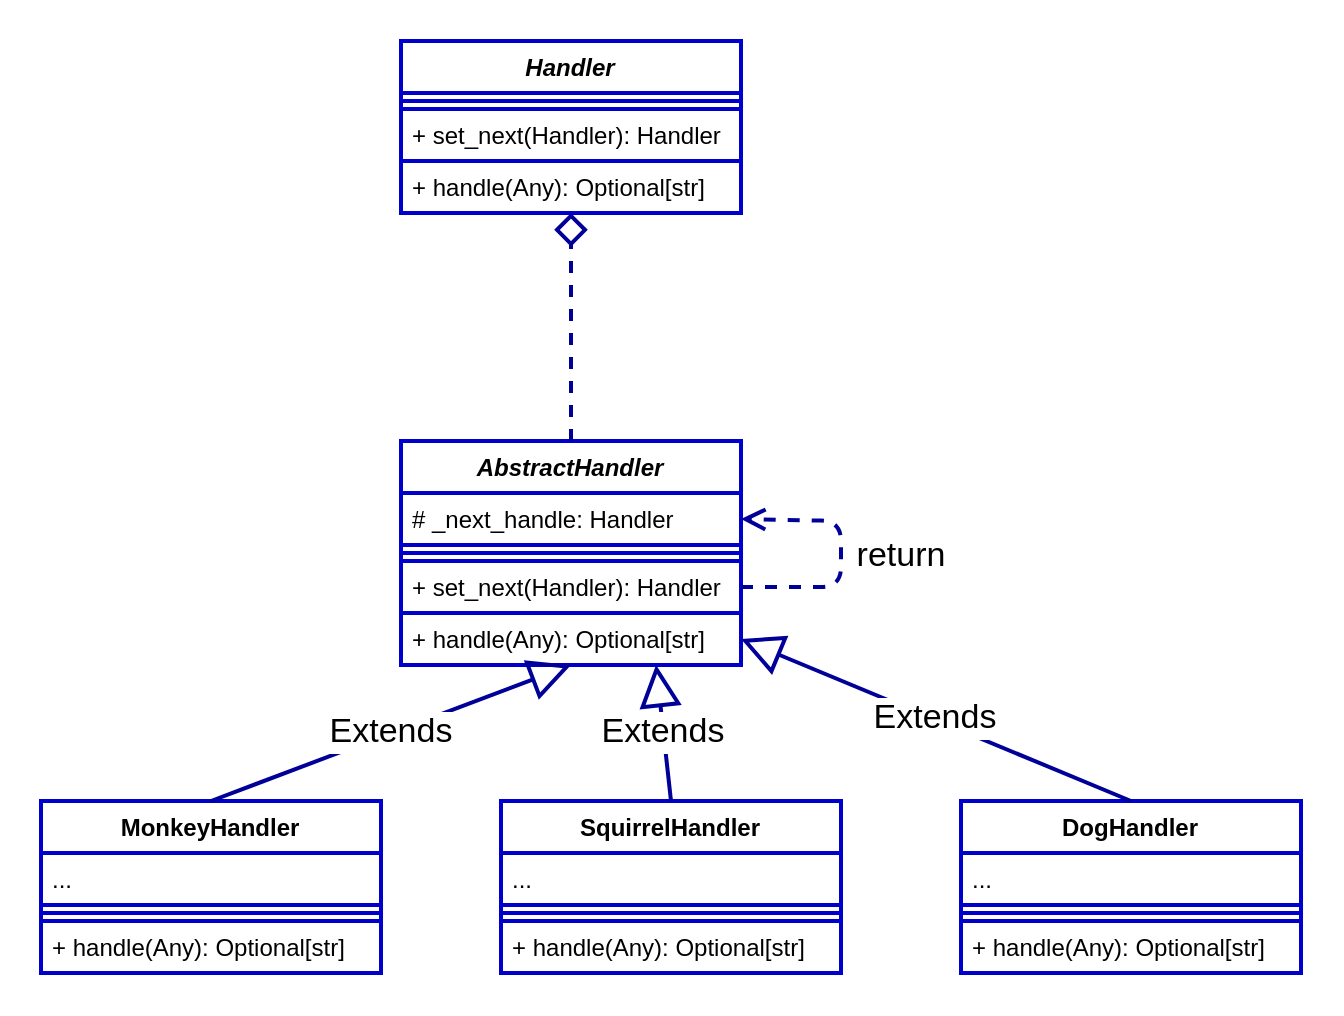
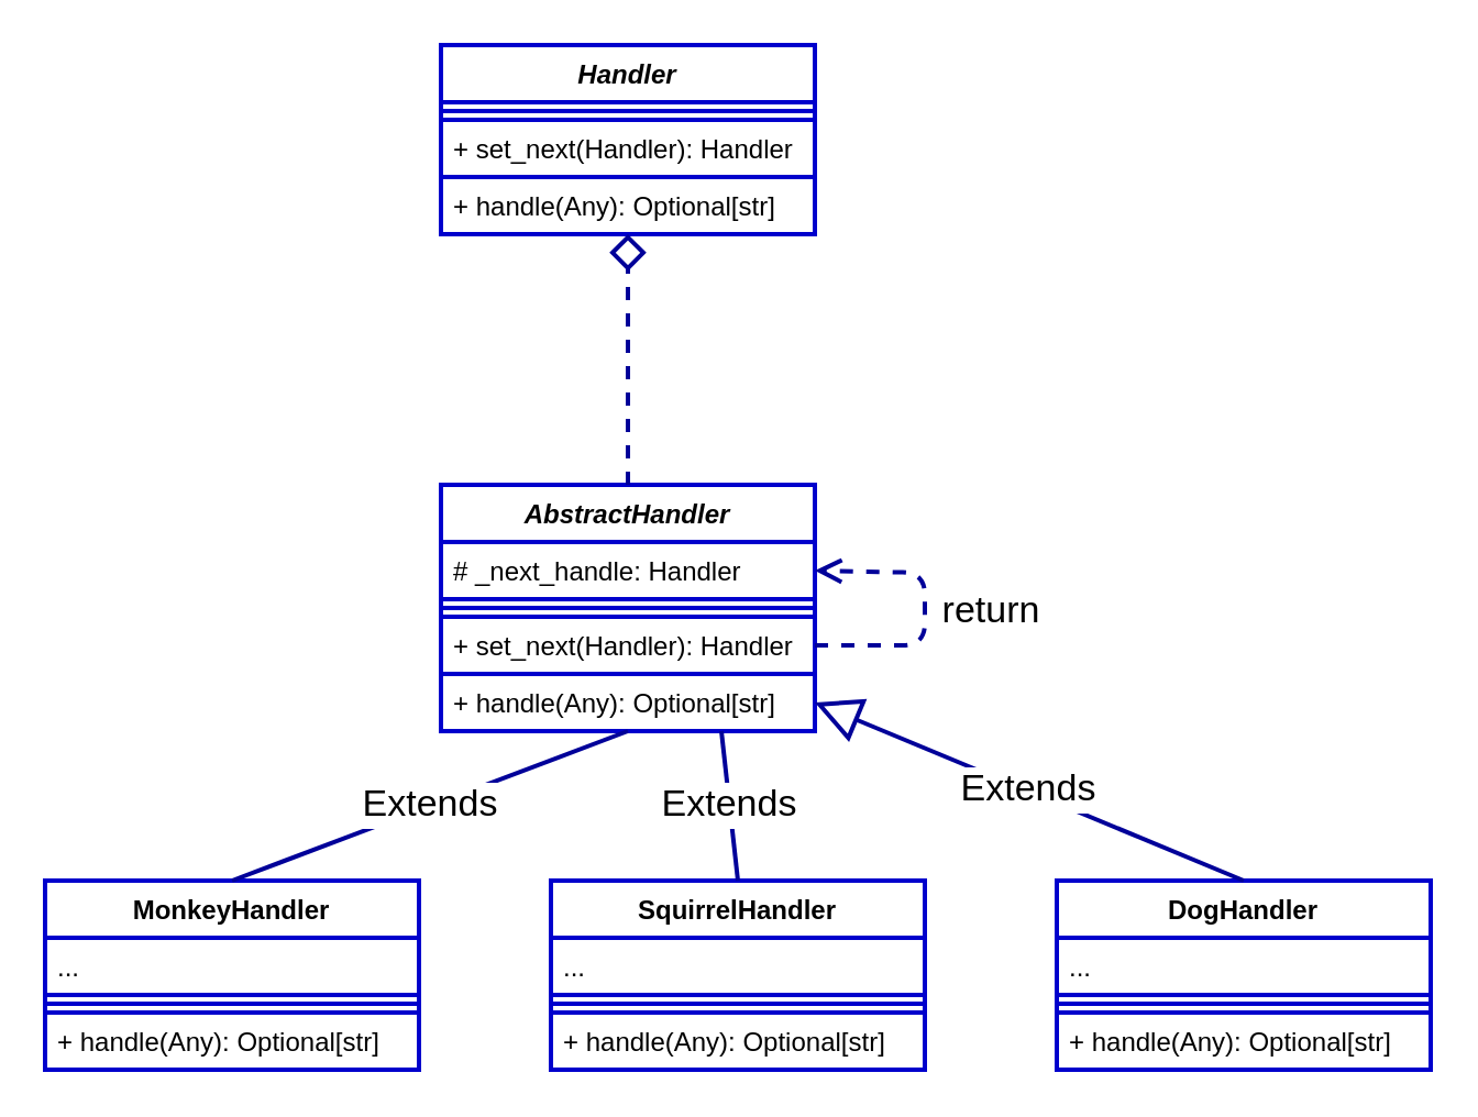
  <mxCell id="0" />
  <mxCell id="1" parent="0" />
  <mxCell id="2" value="AbstractHandler" style="swimlane;fontStyle=3;align=center;verticalAlign=top;childLayout=stackLayout;horizontal=1;startSize=26;horizontalStack=0;resizeParent=1;resizeParentMax=0;resizeLast=0;collapsible=1;marginBottom=0;fontColor=#000000;strokeColor=#0000CC;strokeWidth=2;fillColor=#FFFFFF;" vertex="1" parent="1"><mxGeometry x="200" y="220" width="170" height="112" as="geometry" /></mxCell>
  <mxCell id="3" value="# _next_handle: Handler" style="text;align=left;verticalAlign=top;spacingLeft=4;spacingRight=4;overflow=hidden;rotatable=0;points=[[0,0.5],[1,0.5]];portConstraint=eastwest;fontColor=#000000;strokeColor=#0000CC;strokeWidth=2;fillColor=#FFFFFF;" vertex="1" parent="2"><mxGeometry y="26" width="170" height="26" as="geometry" /></mxCell>
  <mxCell id="4" value="" style="line;strokeWidth=2;align=left;verticalAlign=middle;spacingTop=-1;spacingLeft=3;spacingRight=3;rotatable=0;labelPosition=right;points=[];portConstraint=eastwest;fontColor=#000000;strokeColor=#0000CC;fillColor=#FFFFFF;" vertex="1" parent="2"><mxGeometry y="52" width="170" height="8" as="geometry" /></mxCell>
  <mxCell id="5" value="+ set_next(Handler): Handler" style="text;align=left;verticalAlign=top;spacingLeft=4;spacingRight=4;overflow=hidden;rotatable=0;points=[[0,0.5],[1,0.5]];portConstraint=eastwest;fontColor=#000000;strokeColor=#0000CC;strokeWidth=2;fillColor=#FFFFFF;" vertex="1" parent="2"><mxGeometry y="60" width="170" height="26" as="geometry" /></mxCell>
  <mxCell id="6" value="+ handle(Any): Optional[str]" style="text;align=left;verticalAlign=top;spacingLeft=4;spacingRight=4;overflow=hidden;rotatable=0;points=[[0,0.5],[1,0.5]];portConstraint=eastwest;fontColor=#000000;strokeColor=#0000CC;strokeWidth=2;fillColor=#FFFFFF;" vertex="1" parent="2"><mxGeometry y="86" width="170" height="26" as="geometry" /></mxCell>
  <mxCell id="7" value="return" style="html=1;verticalAlign=bottom;endArrow=open;dashed=1;endSize=8;strokeColor=#000099;strokeWidth=2;entryX=1;entryY=0.5;entryDx=0;entryDy=0;exitX=1;exitY=0.5;exitDx=0;exitDy=0;fontSize=17;fontColor=#000000;labelBackgroundColor=#FFFFFF;" edge="1" parent="2" source="5" target="3"><mxGeometry x="-0.248" y="30" relative="1" as="geometry"><mxPoint x="320" y="111" as="sourcePoint" /><mxPoint x="240" y="111" as="targetPoint" /><Array as="points"><mxPoint x="220" y="73" /><mxPoint x="220" y="40" /></Array><mxPoint x="60" y="-3" as="offset" /></mxGeometry></mxCell>
  <mxCell id="8" value="Handler" style="swimlane;fontStyle=3;align=center;verticalAlign=top;childLayout=stackLayout;horizontal=1;startSize=26;horizontalStack=0;resizeParent=1;resizeParentMax=0;resizeLast=0;collapsible=1;marginBottom=0;fontColor=#000000;strokeColor=#0000CC;strokeWidth=2;fillColor=#FFFFFF;" vertex="1" parent="1"><mxGeometry x="200" y="20" width="170" height="86" as="geometry" /></mxCell>
  <mxCell id="9" value="" style="line;strokeWidth=2;align=left;verticalAlign=middle;spacingTop=-1;spacingLeft=3;spacingRight=3;rotatable=0;labelPosition=right;points=[];portConstraint=eastwest;fontColor=#000000;strokeColor=#0000CC;fillColor=#FFFFFF;" vertex="1" parent="8"><mxGeometry y="26" width="170" height="8" as="geometry" /></mxCell>
  <mxCell id="10" value="+ set_next(Handler): Handler" style="text;align=left;verticalAlign=top;spacingLeft=4;spacingRight=4;overflow=hidden;rotatable=0;points=[[0,0.5],[1,0.5]];portConstraint=eastwest;fontColor=#000000;strokeColor=#0000CC;strokeWidth=2;fillColor=#FFFFFF;" vertex="1" parent="8"><mxGeometry y="34" width="170" height="26" as="geometry" /></mxCell>
  <mxCell id="11" value="+ handle(Any): Optional[str]" style="text;align=left;verticalAlign=top;spacingLeft=4;spacingRight=4;overflow=hidden;rotatable=0;points=[[0,0.5],[1,0.5]];portConstraint=eastwest;fontColor=#000000;strokeColor=#0000CC;strokeWidth=2;fillColor=#FFFFFF;" vertex="1" parent="8"><mxGeometry y="60" width="170" height="26" as="geometry" /></mxCell>
  <mxCell id="12" value="MonkeyHandler" style="swimlane;fontStyle=1;align=center;verticalAlign=top;childLayout=stackLayout;horizontal=1;startSize=26;horizontalStack=0;resizeParent=1;resizeParentMax=0;resizeLast=0;collapsible=1;marginBottom=0;fontColor=#000000;strokeColor=#0000CC;strokeWidth=2;fillColor=#FFFFFF;" vertex="1" parent="1"><mxGeometry x="20" y="400" width="170" height="86" as="geometry" /></mxCell>
  <mxCell id="13" value="..." style="text;align=left;verticalAlign=top;spacingLeft=4;spacingRight=4;overflow=hidden;rotatable=0;points=[[0,0.5],[1,0.5]];portConstraint=eastwest;fontColor=#000000;strokeColor=#0000CC;strokeWidth=2;fillColor=#FFFFFF;" vertex="1" parent="12"><mxGeometry y="26" width="170" height="26" as="geometry" /></mxCell>
  <mxCell id="14" value="" style="line;strokeWidth=2;align=left;verticalAlign=middle;spacingTop=-1;spacingLeft=3;spacingRight=3;rotatable=0;labelPosition=right;points=[];portConstraint=eastwest;fontColor=#000000;strokeColor=#0000CC;fillColor=#FFFFFF;" vertex="1" parent="12"><mxGeometry y="52" width="170" height="8" as="geometry" /></mxCell>
  <mxCell id="15" value="+ handle(Any): Optional[str]" style="text;align=left;verticalAlign=top;spacingLeft=4;spacingRight=4;overflow=hidden;rotatable=0;points=[[0,0.5],[1,0.5]];portConstraint=eastwest;fontColor=#000000;strokeColor=#0000CC;strokeWidth=2;fillColor=#FFFFFF;" vertex="1" parent="12"><mxGeometry y="60" width="170" height="26" as="geometry" /></mxCell>
  <mxCell id="16" value="SquirrelHandler" style="swimlane;fontStyle=1;align=center;verticalAlign=top;childLayout=stackLayout;horizontal=1;startSize=26;horizontalStack=0;resizeParent=1;resizeParentMax=0;resizeLast=0;collapsible=1;marginBottom=0;fontColor=#000000;strokeColor=#0000CC;strokeWidth=2;fillColor=#FFFFFF;" vertex="1" parent="1"><mxGeometry x="250" y="400" width="170" height="86" as="geometry" /></mxCell>
  <mxCell id="17" value="..." style="text;align=left;verticalAlign=top;spacingLeft=4;spacingRight=4;overflow=hidden;rotatable=0;points=[[0,0.5],[1,0.5]];portConstraint=eastwest;fontColor=#000000;strokeColor=#0000CC;strokeWidth=2;fillColor=#FFFFFF;" vertex="1" parent="16"><mxGeometry y="26" width="170" height="26" as="geometry" /></mxCell>
  <mxCell id="18" value="" style="line;strokeWidth=2;align=left;verticalAlign=middle;spacingTop=-1;spacingLeft=3;spacingRight=3;rotatable=0;labelPosition=right;points=[];portConstraint=eastwest;fontColor=#000000;strokeColor=#0000CC;fillColor=#FFFFFF;" vertex="1" parent="16"><mxGeometry y="52" width="170" height="8" as="geometry" /></mxCell>
  <mxCell id="19" value="+ handle(Any): Optional[str]" style="text;align=left;verticalAlign=top;spacingLeft=4;spacingRight=4;overflow=hidden;rotatable=0;points=[[0,0.5],[1,0.5]];portConstraint=eastwest;fontColor=#000000;strokeColor=#0000CC;strokeWidth=2;fillColor=#FFFFFF;" vertex="1" parent="16"><mxGeometry y="60" width="170" height="26" as="geometry" /></mxCell>
  <mxCell id="20" value="DogHandler" style="swimlane;fontStyle=1;align=center;verticalAlign=top;childLayout=stackLayout;horizontal=1;startSize=26;horizontalStack=0;resizeParent=1;resizeParentMax=0;resizeLast=0;collapsible=1;marginBottom=0;fontColor=#000000;strokeColor=#0000CC;strokeWidth=2;fillColor=#FFFFFF;" vertex="1" parent="1"><mxGeometry x="480" y="400" width="170" height="86" as="geometry" /></mxCell>
  <mxCell id="21" value="..." style="text;align=left;verticalAlign=top;spacingLeft=4;spacingRight=4;overflow=hidden;rotatable=0;points=[[0,0.5],[1,0.5]];portConstraint=eastwest;fontColor=#000000;strokeColor=#0000CC;strokeWidth=2;fillColor=#FFFFFF;" vertex="1" parent="20"><mxGeometry y="26" width="170" height="26" as="geometry" /></mxCell>
  <mxCell id="22" value="" style="line;strokeWidth=2;align=left;verticalAlign=middle;spacingTop=-1;spacingLeft=3;spacingRight=3;rotatable=0;labelPosition=right;points=[];portConstraint=eastwest;fontColor=#000000;strokeColor=#0000CC;fillColor=#FFFFFF;" vertex="1" parent="20"><mxGeometry y="52" width="170" height="8" as="geometry" /></mxCell>
  <mxCell id="23" value="+ handle(Any): Optional[str]" style="text;align=left;verticalAlign=top;spacingLeft=4;spacingRight=4;overflow=hidden;rotatable=0;points=[[0,0.5],[1,0.5]];portConstraint=eastwest;fontColor=#000000;strokeColor=#0000CC;strokeWidth=2;fillColor=#FFFFFF;" vertex="1" parent="20"><mxGeometry y="60" width="170" height="26" as="geometry" /></mxCell>
  <mxCell id="24" value="" style="endArrow=diamond;dashed=1;endFill=0;endSize=12;html=1;strokeWidth=2;strokeColor=#000099;entryX=0.5;entryY=1;entryDx=0;entryDy=0;exitX=0.5;exitY=0;exitDx=0;exitDy=0;" edge="1" parent="1" source="2" target="8"><mxGeometry width="160" relative="1" as="geometry"><mxPoint x="140" y="170" as="sourcePoint" /><mxPoint x="300" y="170" as="targetPoint" /></mxGeometry></mxCell>
- <mxCell id="25" value="Extends" style="endArrow=block;endSize=16;endFill=0;html=1;labelBackgroundColor=#FFFFFF;strokeColor=#000099;strokeWidth=2;fontSize=17;fontColor=#000000;exitX=0.5;exitY=0;exitDx=0;exitDy=0;entryX=0.5;entryY=1;entryDx=0;entryDy=0;" edge="1" parent="1" source="12" target="2"><mxGeometry width="160" relative="1" as="geometry"><mxPoint x="260" y="330" as="sourcePoint" /><mxPoint x="420" y="330" as="targetPoint" /></mxGeometry></mxCell>
- <mxCell id="26" value="Extends" style="endArrow=block;endSize=16;endFill=0;html=1;labelBackgroundColor=#FFFFFF;strokeColor=#000099;strokeWidth=2;fontSize=17;fontColor=#000000;exitX=0.5;exitY=0;exitDx=0;exitDy=0;entryX=0.75;entryY=1;entryDx=0;entryDy=0;" edge="1" parent="1" source="16" target="2"><mxGeometry width="160" relative="1" as="geometry"><mxPoint x="260" y="340" as="sourcePoint" /><mxPoint x="335" y="350" as="targetPoint" /></mxGeometry></mxCell>
+ <mxCell id="25" value="Extends" style="endArrow=none;endSize=16;endFill=0;html=1;labelBackgroundColor=#FFFFFF;strokeColor=#000099;strokeWidth=2;fontSize=17;fontColor=#000000;exitX=0.5;exitY=0;exitDx=0;exitDy=0;entryX=0.5;entryY=1;entryDx=0;entryDy=0;" edge="1" parent="1" source="12" target="2"><mxGeometry width="160" relative="1" as="geometry"><mxPoint x="260" y="330" as="sourcePoint" /><mxPoint x="420" y="330" as="targetPoint" /></mxGeometry></mxCell>
+ <mxCell id="26" value="Extends" style="endArrow=none;endSize=16;endFill=0;html=1;labelBackgroundColor=#FFFFFF;strokeColor=#000099;strokeWidth=2;fontSize=17;fontColor=#000000;exitX=0.5;exitY=0;exitDx=0;exitDy=0;entryX=0.75;entryY=1;entryDx=0;entryDy=0;" edge="1" parent="1" source="16" target="2"><mxGeometry width="160" relative="1" as="geometry"><mxPoint x="260" y="340" as="sourcePoint" /><mxPoint x="335" y="350" as="targetPoint" /></mxGeometry></mxCell>
  <mxCell id="27" value="Extends" style="endArrow=block;endSize=16;endFill=0;html=1;labelBackgroundColor=#FFFFFF;strokeColor=#000099;strokeWidth=2;fontSize=17;fontColor=#000000;exitX=0.5;exitY=0;exitDx=0;exitDy=0;entryX=1;entryY=0.5;entryDx=0;entryDy=0;" edge="1" parent="1" source="20" target="6"><mxGeometry width="160" relative="1" as="geometry"><mxPoint x="260" y="340" as="sourcePoint" /><mxPoint x="420" y="340" as="targetPoint" /></mxGeometry></mxCell>
